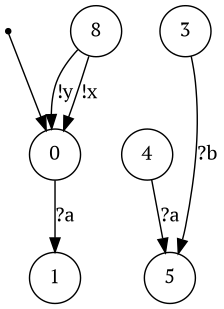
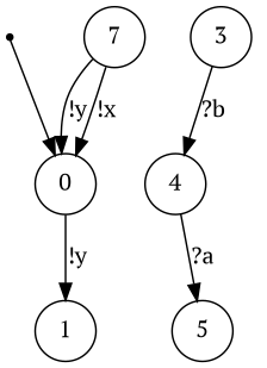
  digraph {
    fontname="PT Serif"
    node [fontname="PT Serif" shape=circle]
    edge [fontname="PT Serif"]
    ENTRY [shape=point]
    0
    1
    3
    4
    5
-   7 [label=8]
+   7
    ENTRY -> 0
-   0 -> 1 [label="?a"]
-   3 -> 5 [label="?b"]
+   0 -> 1 [label="!y"]
+   3 -> 4 [label="?b"]
    4 -> 5 [label="?a"]
    7 -> 0 [label="!y"]
    7 -> 0 [label="!x"]
  }
